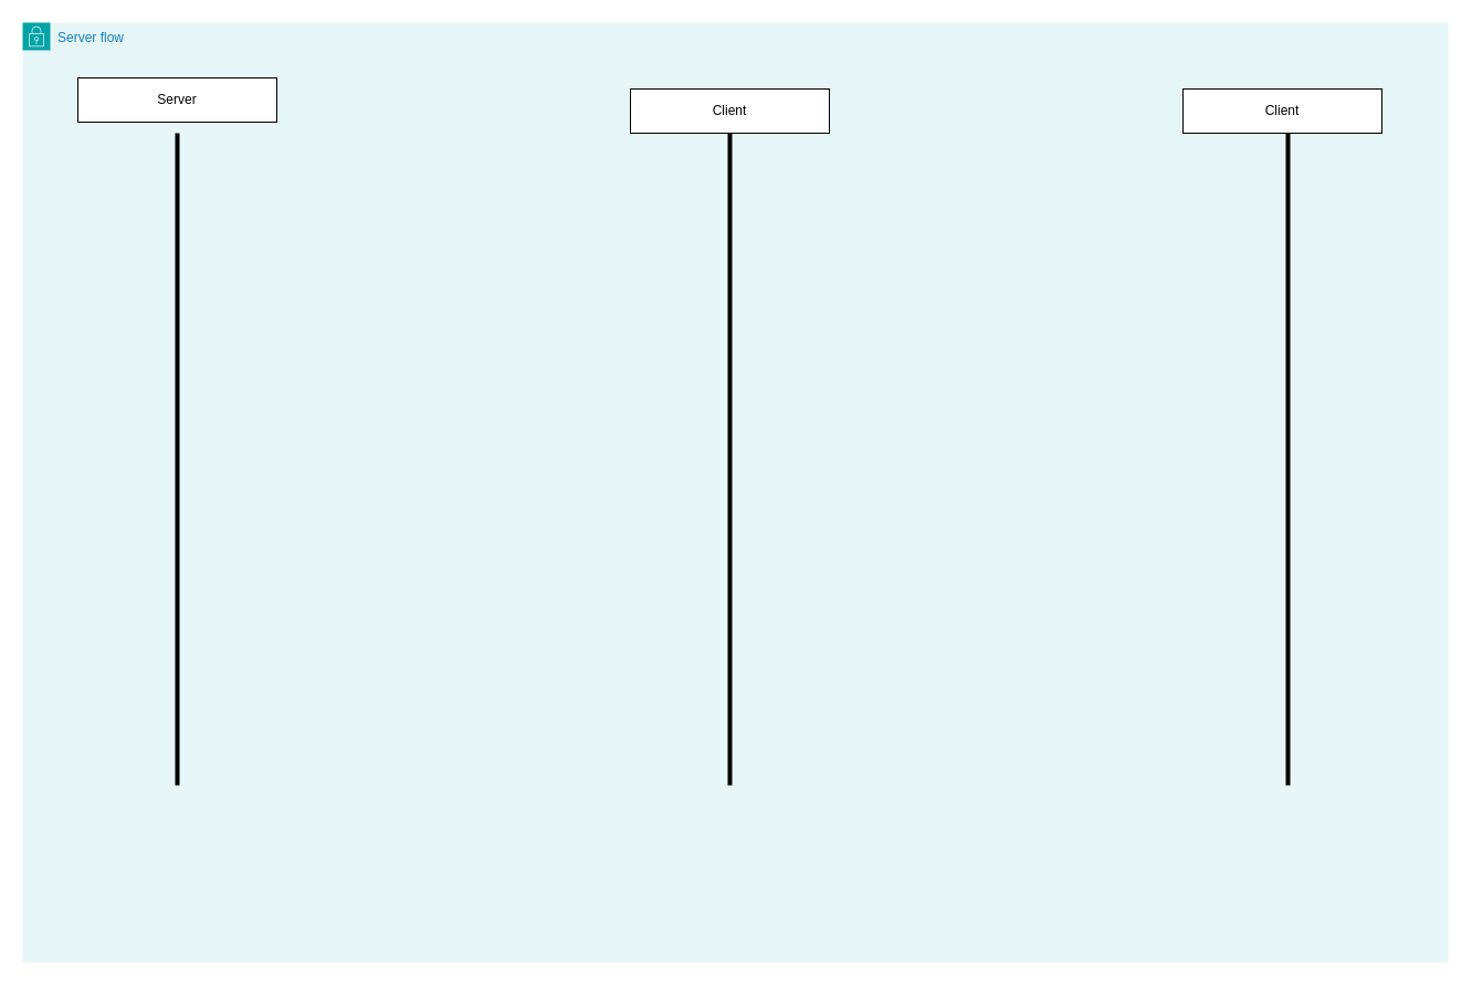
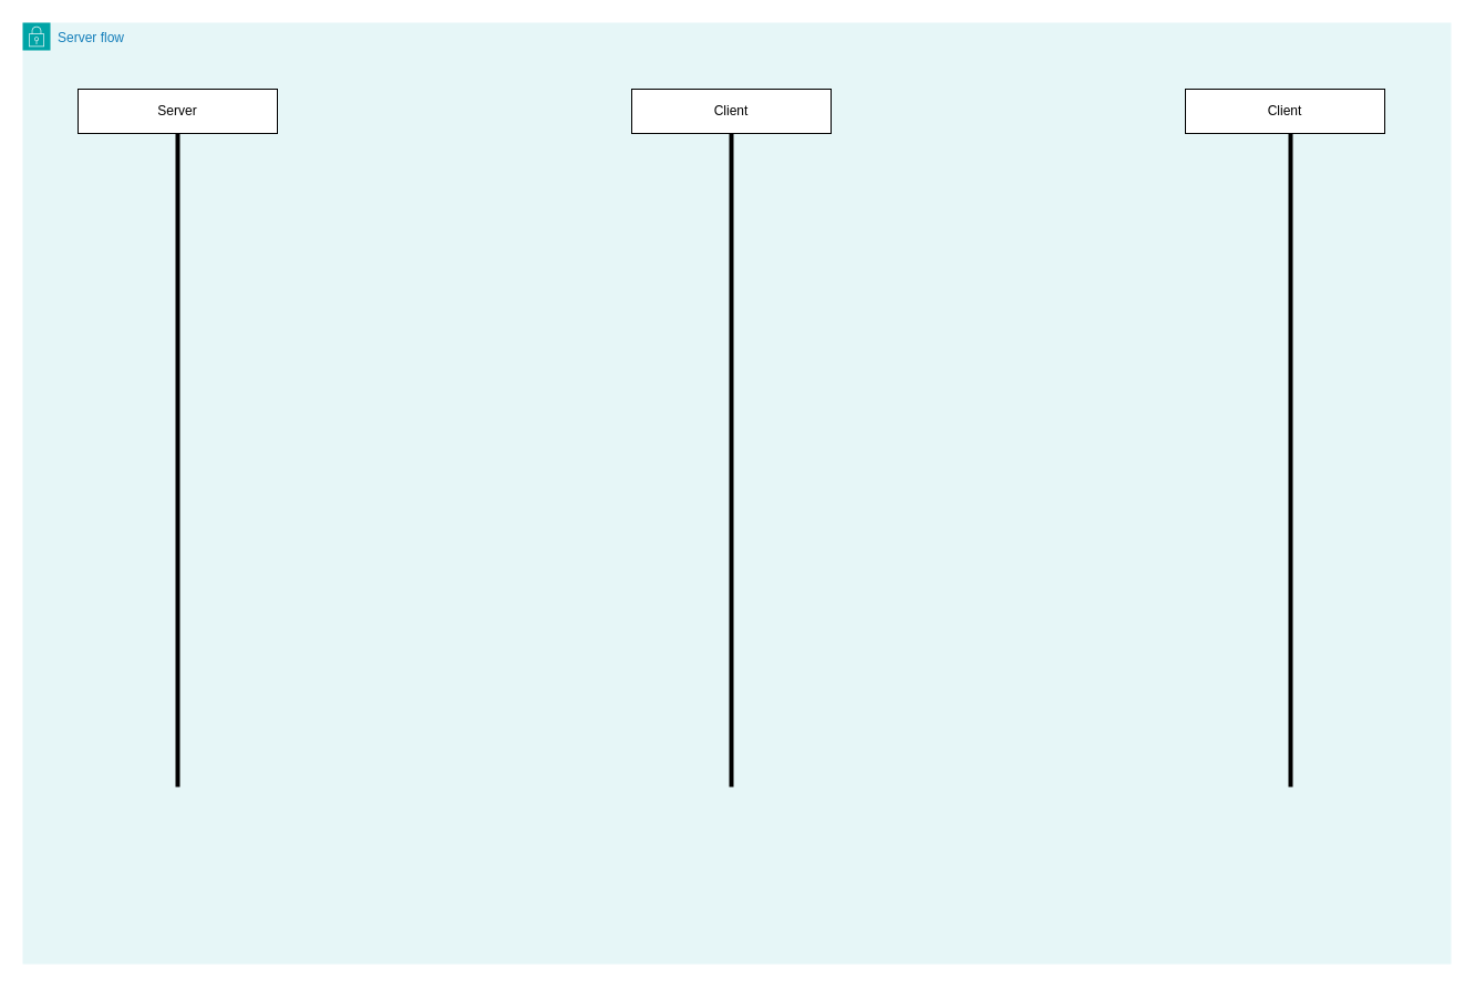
  <mxCell id="0" />
  <mxCell id="1" parent="0" />
  <mxCell id="2" value="Server flow" style="points=[[0,0],[0.25,0],[0.5,0],[0.75,0],[1,0],[1,0.25],[1,0.5],[1,0.75],[1,1],[0.75,1],[0.5,1],[0.25,1],[0,1],[0,0.75],[0,0.5],[0,0.25]];outlineConnect=0;gradientColor=none;html=1;whiteSpace=wrap;fontSize=12;fontStyle=0;container=1;pointerEvents=0;collapsible=0;recursiveResize=0;shape=mxgraph.aws4.group;grIcon=mxgraph.aws4.group_security_group;grStroke=0;strokeColor=#00A4A6;fillColor=#E6F6F7;verticalAlign=top;align=left;spacingLeft=30;fontColor=#147EBA;dashed=0;" vertex="1" parent="1"><mxGeometry width="1290" height="850" as="geometry" x="20" y="20" /></mxCell>
- <mxCell id="3" value="Server" style="rounded=0;whiteSpace=wrap;html=1;" vertex="1" parent="2"><mxGeometry x="50" y="50" width="180" height="40" as="geometry" /></mxCell>
+ <mxCell id="3" value="Server" style="rounded=0;whiteSpace=wrap;html=1;" vertex="1" parent="2"><mxGeometry x="50" y="60" width="180" height="40" as="geometry" /></mxCell>
  <mxCell id="4" value="Client" style="rounded=0;whiteSpace=wrap;html=1;" vertex="1" parent="2"><mxGeometry x="550" y="60" width="180" height="40" as="geometry" /></mxCell>
  <mxCell id="5" value="Client" style="rounded=0;whiteSpace=wrap;html=1;" vertex="1" parent="2"><mxGeometry x="1050" y="60" width="180" height="40" as="geometry" /></mxCell>
  <mxCell id="6" value="" style="line;strokeWidth=4;direction=south;html=1;perimeter=backbonePerimeter;points=[];outlineConnect=0;" vertex="1" parent="2"><mxGeometry x="135" y="100" width="10" height="590" as="geometry" /></mxCell>
  <mxCell id="7" value="" style="line;strokeWidth=4;direction=south;html=1;perimeter=backbonePerimeter;points=[];outlineConnect=0;" vertex="1" parent="2"><mxGeometry x="635" y="100" width="10" height="590" as="geometry" /></mxCell>
  <mxCell id="8" value="" style="line;strokeWidth=4;direction=south;html=1;perimeter=backbonePerimeter;points=[];outlineConnect=0;" vertex="1" parent="2"><mxGeometry x="1140" y="100" width="10" height="590" as="geometry" /></mxCell>
